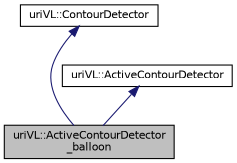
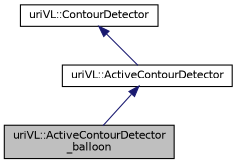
  digraph {
    node [color=black fillcolor=white fontname=Helvetica fontsize=10 shape=record style=filled]
    edge [color=midnightblue dir=back fontname=Helvetica fontsize=10 labelfontname=Helvetica labelfontsize=10 style=solid]
    n1 [fillcolor=grey75 fontcolor=black height=0.2 label="uriVL::ActiveContourDetector\l_balloon" width=0.4]
    n2 [height=0.2 label="uriVL::ActiveContourDetector" width=0.4]
    n3 [height=0.2 label="uriVL::ContourDetector" width=0.4]
    n2 -> n1
-   n3 -> n1
+   n3 -> n2
  }
